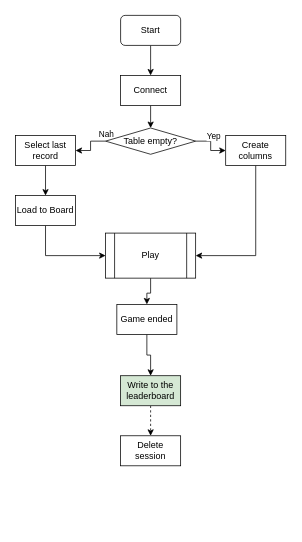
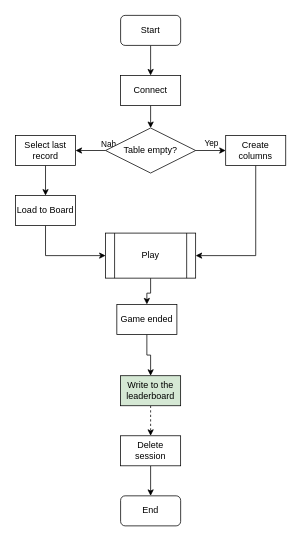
  <mxCell id="0" />
  <mxCell id="1" parent="0" />
  <mxCell id="2" style="edgeStyle=orthogonalEdgeStyle;rounded=0;orthogonalLoop=1;jettySize=auto;html=1;exitX=0.5;exitY=1;exitDx=0;exitDy=0;entryX=0.5;entryY=0;entryDx=0;entryDy=0;" edge="1" parent="1" source="3" target="5"><mxGeometry relative="1" as="geometry" /></mxCell>
  <mxCell id="3" value="Start" style="rounded=1;whiteSpace=wrap;html=1;" parent="1" vertex="1"><mxGeometry x="160" y="20" width="80" height="40" as="geometry" /></mxCell>
  <mxCell id="4" style="edgeStyle=orthogonalEdgeStyle;rounded=0;orthogonalLoop=1;jettySize=auto;html=1;exitX=0.5;exitY=1;exitDx=0;exitDy=0;entryX=0.5;entryY=0;entryDx=0;entryDy=0;" edge="1" parent="1" source="5" target="10"><mxGeometry relative="1" as="geometry" /></mxCell>
  <mxCell id="5" value="Connect" style="rounded=0;whiteSpace=wrap;html=1;" parent="1" vertex="1"><mxGeometry x="160" y="100" width="80" height="40" as="geometry" /></mxCell>
  <mxCell id="6" value="" style="edgeStyle=orthogonalEdgeStyle;rounded=0;orthogonalLoop=1;jettySize=auto;html=1;" parent="1" source="10" target="12" edge="1"><mxGeometry relative="1" as="geometry" /></mxCell>
  <mxCell id="7" value="Yep" style="edgeLabel;html=1;align=center;verticalAlign=middle;resizable=0;points=[];" vertex="1" connectable="0" parent="6"><mxGeometry x="-0.133" relative="1" as="geometry"><mxPoint x="3" y="-10" as="offset" /></mxGeometry></mxCell>
  <mxCell id="8" value="" style="edgeStyle=orthogonalEdgeStyle;rounded=0;orthogonalLoop=1;jettySize=auto;html=1;" edge="1" parent="1" source="10" target="14"><mxGeometry relative="1" as="geometry" /></mxCell>
  <mxCell id="9" value="Nah" style="edgeLabel;html=1;align=center;verticalAlign=middle;resizable=0;points=[];" vertex="1" connectable="0" parent="8"><mxGeometry x="-0.207" y="1" relative="1" as="geometry"><mxPoint x="19" y="-10" as="offset" /></mxGeometry></mxCell>
- <mxCell id="10" value="Table empty?" style="rhombus;whiteSpace=wrap;html=1;" parent="1" vertex="1"><mxGeometry x="140" y="170" width="120" height="35" as="geometry" /></mxCell>
+ <mxCell id="10" value="Table empty?" style="rhombus;whiteSpace=wrap;html=1;" parent="1" vertex="1"><mxGeometry x="140" y="170" width="120" height="60" as="geometry" /></mxCell>
  <mxCell id="11" style="edgeStyle=orthogonalEdgeStyle;rounded=0;orthogonalLoop=1;jettySize=auto;html=1;exitX=0.5;exitY=1;exitDx=0;exitDy=0;entryX=1;entryY=0.5;entryDx=0;entryDy=0;" edge="1" parent="1" source="12" target="18"><mxGeometry relative="1" as="geometry" /></mxCell>
  <mxCell id="12" value="Create columns" style="whiteSpace=wrap;html=1;" parent="1" vertex="1"><mxGeometry x="300" y="180" width="80" height="40" as="geometry" /></mxCell>
  <mxCell id="13" style="edgeStyle=orthogonalEdgeStyle;rounded=0;orthogonalLoop=1;jettySize=auto;html=1;entryX=0.5;entryY=0;entryDx=0;entryDy=0;exitX=0.5;exitY=1;exitDx=0;exitDy=0;" edge="1" parent="1" source="14" target="16"><mxGeometry relative="1" as="geometry"><mxPoint x="-80" y="240" as="sourcePoint" /></mxGeometry></mxCell>
  <mxCell id="14" value="Select last record" style="whiteSpace=wrap;html=1;" vertex="1" parent="1"><mxGeometry x="20" y="180" width="80" height="40" as="geometry" /></mxCell>
  <mxCell id="15" style="edgeStyle=orthogonalEdgeStyle;rounded=0;orthogonalLoop=1;jettySize=auto;html=1;exitX=0.5;exitY=1;exitDx=0;exitDy=0;entryX=0;entryY=0.5;entryDx=0;entryDy=0;" edge="1" parent="1" source="16" target="18"><mxGeometry relative="1" as="geometry" /></mxCell>
  <mxCell id="16" value="Load to Board" style="whiteSpace=wrap;html=1;" vertex="1" parent="1"><mxGeometry x="20" y="260" width="80" height="40" as="geometry" /></mxCell>
  <mxCell id="17" value="" style="edgeStyle=orthogonalEdgeStyle;rounded=0;orthogonalLoop=1;jettySize=auto;html=1;" edge="1" parent="1" source="18" target="20"><mxGeometry relative="1" as="geometry" /></mxCell>
  <mxCell id="18" value="Play" style="shape=process;whiteSpace=wrap;html=1;backgroundOutline=1;" vertex="1" parent="1"><mxGeometry x="140" y="310" width="120" height="60" as="geometry" /></mxCell>
  <mxCell id="19" style="edgeStyle=orthogonalEdgeStyle;rounded=0;orthogonalLoop=1;jettySize=auto;html=1;exitX=0.5;exitY=1;exitDx=0;exitDy=0;entryX=0.5;entryY=0;entryDx=0;entryDy=0;" edge="1" parent="1" source="20" target="24"><mxGeometry relative="1" as="geometry" /></mxCell>
  <mxCell id="20" value="Game ended" style="whiteSpace=wrap;html=1;" vertex="1" parent="1"><mxGeometry x="155" y="405" width="80" height="40" as="geometry" /></mxCell>
+ <mxCell id="21" value="" style="edgeStyle=orthogonalEdgeStyle;rounded=0;orthogonalLoop=1;jettySize=auto;html=1;" edge="1" parent="1" source="22" target="25"><mxGeometry relative="1" as="geometry" /></mxCell>
  <mxCell id="22" value="Delete session" style="whiteSpace=wrap;html=1;" vertex="1" parent="1"><mxGeometry x="160" y="580" width="80" height="40" as="geometry" /></mxCell>
  <mxCell id="23" style="edgeStyle=orthogonalEdgeStyle;rounded=0;orthogonalLoop=1;jettySize=auto;html=1;exitX=0.5;exitY=1;exitDx=0;exitDy=0;entryX=0.5;entryY=0;entryDx=0;entryDy=0;dashed=1;" edge="1" parent="1" source="24" target="22"><mxGeometry relative="1" as="geometry" /></mxCell>
  <mxCell id="24" value="Write to the leaderboard" style="whiteSpace=wrap;html=1;fillColor=#d5e8d4;" vertex="1" parent="1"><mxGeometry x="160" y="500" width="80" height="40" as="geometry" /></mxCell>
+ <mxCell id="25" value="End" style="rounded=1;whiteSpace=wrap;html=1;" vertex="1" parent="1"><mxGeometry x="160" y="660" width="80" height="40" as="geometry" /></mxCell>
